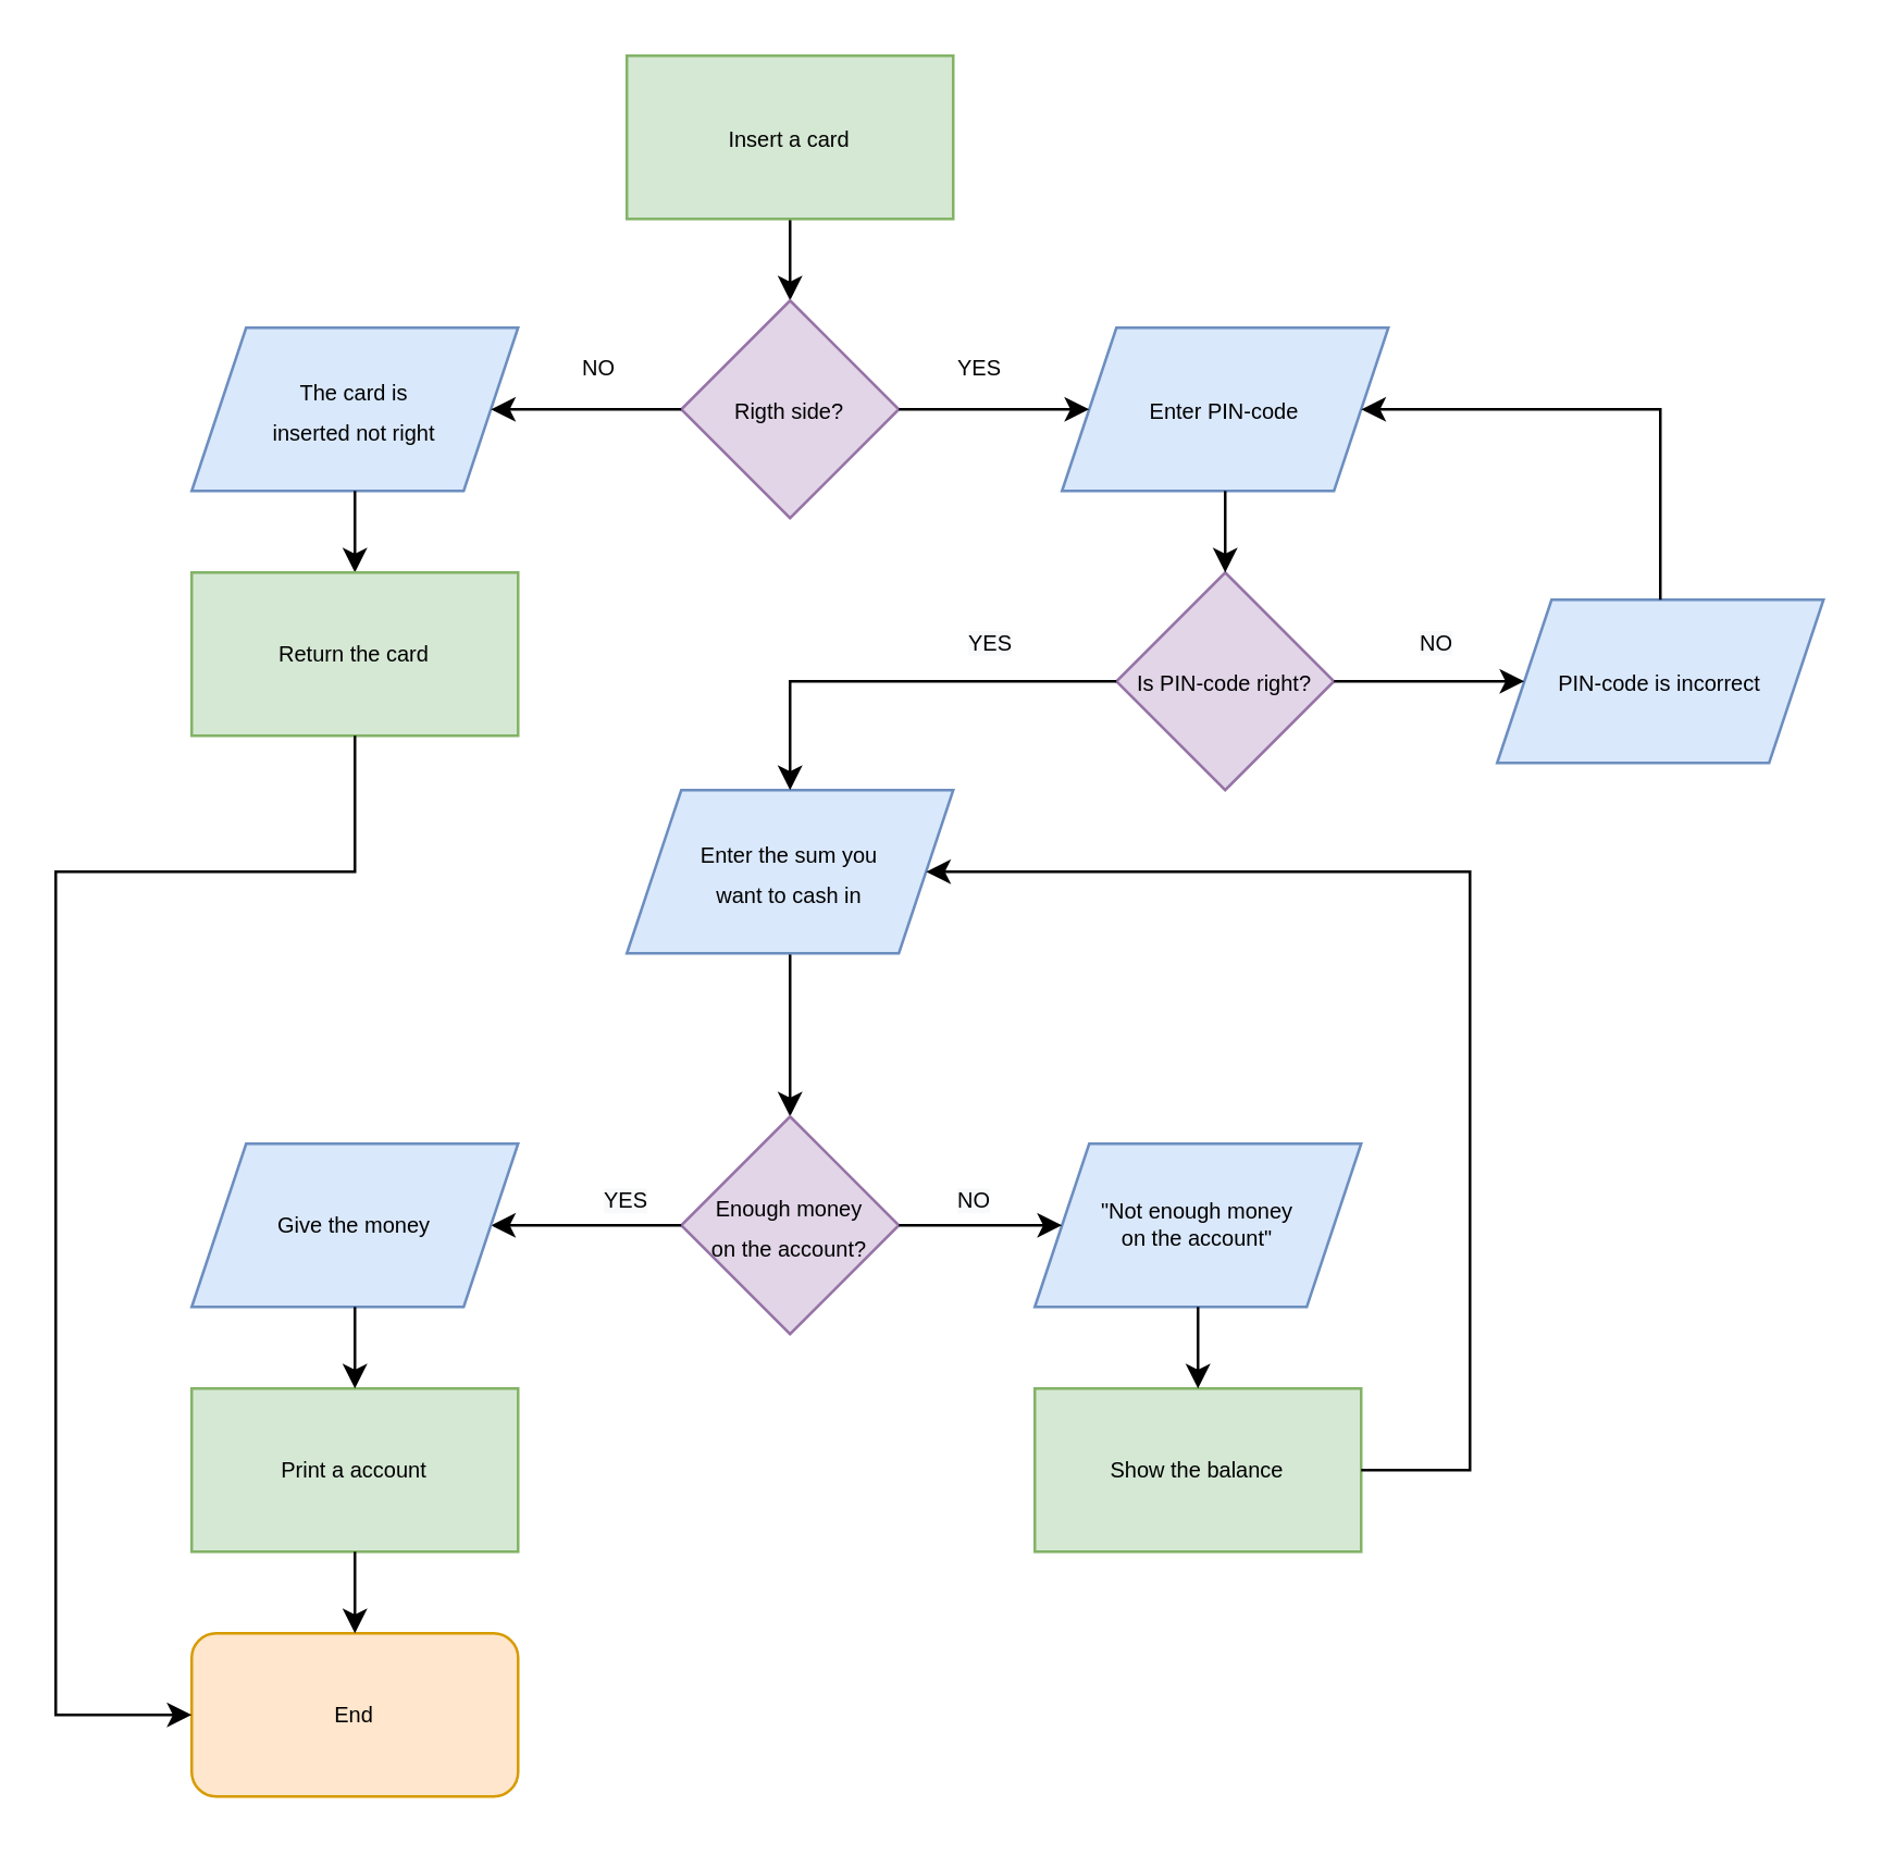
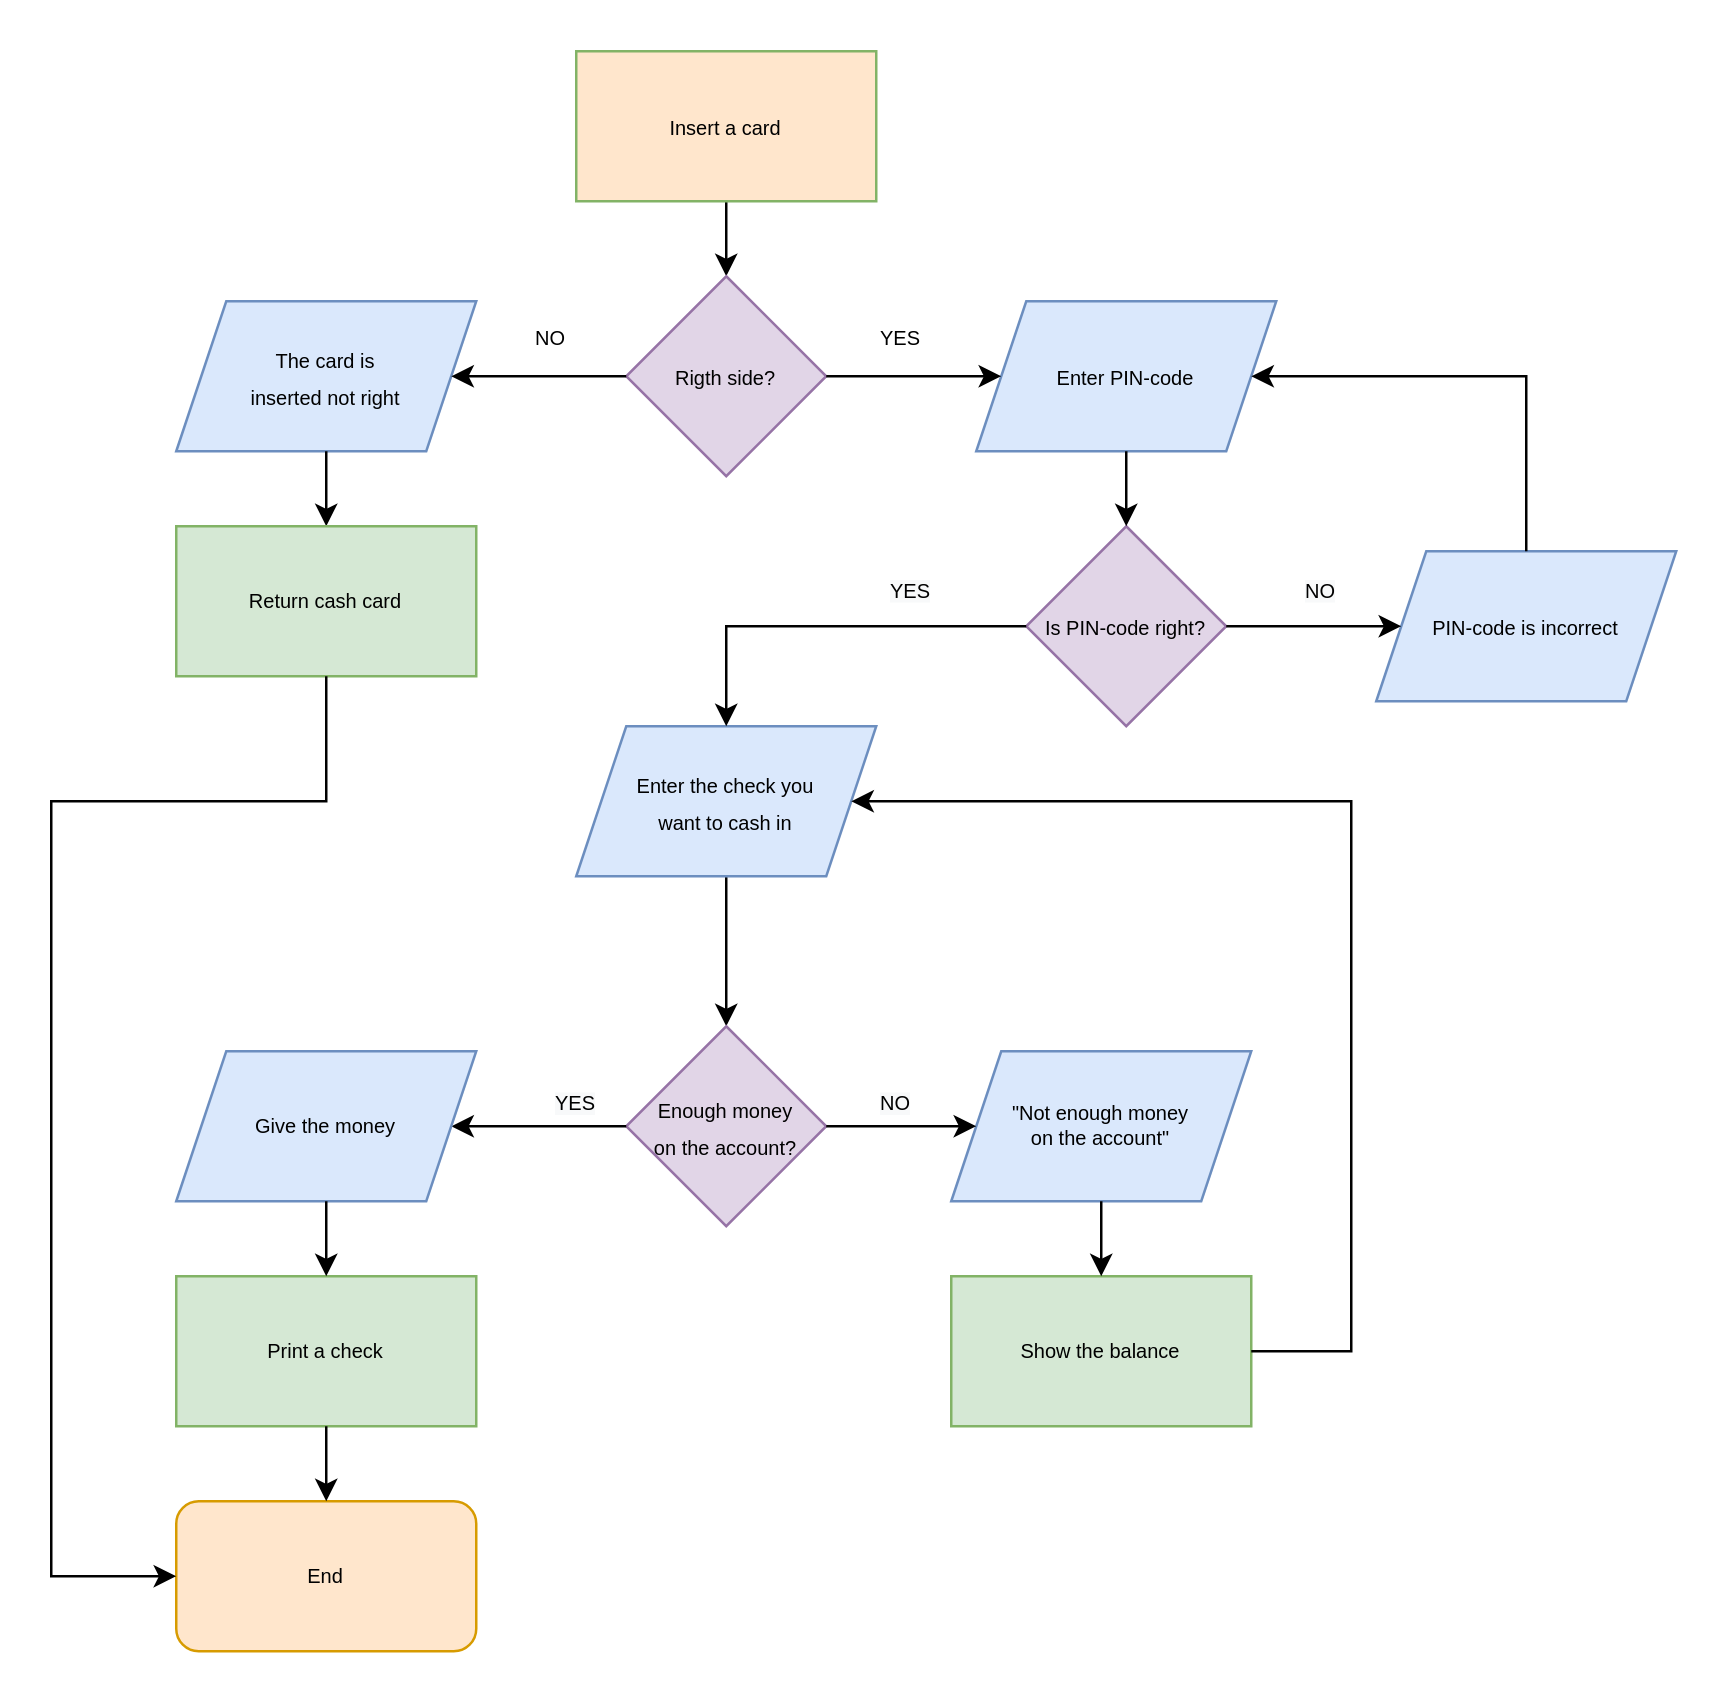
  <mxCell id="0" />
  <mxCell id="1" parent="0" />
  <mxCell id="2" style="edgeStyle=orthogonalEdgeStyle;rounded=0;orthogonalLoop=1;jettySize=auto;html=1;exitX=0.5;exitY=1;exitDx=0;exitDy=0;entryX=0.5;entryY=0;entryDx=0;entryDy=0;" edge="1" parent="1" source="3" target="4"><mxGeometry relative="1" as="geometry" /></mxCell>
- <mxCell id="3" value="&lt;font style=&quot;font-size: 8px&quot;&gt;Insert a card&lt;/font&gt;" style="rounded=0;whiteSpace=wrap;html=1;fillColor=#d5e8d4;strokeColor=#82b366;" vertex="1" parent="1"><mxGeometry x="230" y="20" width="120" height="60" as="geometry" /></mxCell>
+ <mxCell id="3" value="&lt;font style=&quot;font-size: 8px&quot;&gt;Insert a card&lt;/font&gt;" style="rounded=0;whiteSpace=wrap;html=1;fillColor=#ffe6cc;strokeColor=#82b366;" vertex="1" parent="1"><mxGeometry x="230" y="20" width="120" height="60" as="geometry" /></mxCell>
  <mxCell id="4" value="&lt;font style=&quot;font-size: 8px&quot;&gt;Rigth side?&lt;/font&gt;" style="rhombus;whiteSpace=wrap;html=1;fillColor=#e1d5e7;strokeColor=#9673a6;" vertex="1" parent="1"><mxGeometry x="250" y="110" width="80" height="80" as="geometry" /></mxCell>
  <mxCell id="5" value="&lt;font style=&quot;font-size: 8px&quot;&gt;The card is &lt;br&gt;inserted not right&lt;/font&gt;" style="shape=parallelogram;perimeter=parallelogramPerimeter;whiteSpace=wrap;html=1;fixedSize=1;fillColor=#dae8fc;strokeColor=#6c8ebf;" vertex="1" parent="1"><mxGeometry x="70" y="120" width="120" height="60" as="geometry" /></mxCell>
  <mxCell id="6" value="&lt;font style=&quot;font-size: 8px&quot;&gt;Enter PIN-code&lt;/font&gt;" style="shape=parallelogram;perimeter=parallelogramPerimeter;whiteSpace=wrap;html=1;fixedSize=1;fillColor=#dae8fc;strokeColor=#6c8ebf;" vertex="1" parent="1"><mxGeometry x="390" y="120" width="120" height="60" as="geometry" /></mxCell>
  <mxCell id="7" value="&lt;font style=&quot;font-size: 8px&quot;&gt;Is PIN-code right?&lt;/font&gt;" style="rhombus;whiteSpace=wrap;html=1;fillColor=#e1d5e7;strokeColor=#9673a6;" vertex="1" parent="1"><mxGeometry x="410" y="210" width="80" height="80" as="geometry" /></mxCell>
  <mxCell id="8" value="&lt;font style=&quot;font-size: 8px&quot;&gt;PIN-code is incorrect&lt;/font&gt;" style="shape=parallelogram;perimeter=parallelogramPerimeter;whiteSpace=wrap;html=1;fixedSize=1;fillColor=#dae8fc;strokeColor=#6c8ebf;" vertex="1" parent="1"><mxGeometry x="550" y="220" width="120" height="60" as="geometry" /></mxCell>
  <mxCell id="9" style="edgeStyle=orthogonalEdgeStyle;rounded=0;orthogonalLoop=1;jettySize=auto;html=1;exitX=0.5;exitY=1;exitDx=0;exitDy=0;entryX=0.5;entryY=0;entryDx=0;entryDy=0;" edge="1" parent="1" source="10" target="11"><mxGeometry relative="1" as="geometry" /></mxCell>
- <mxCell id="10" value="&lt;font style=&quot;font-size: 8px&quot;&gt;Enter the sum you &lt;br&gt;want to cash in&lt;/font&gt;" style="shape=parallelogram;perimeter=parallelogramPerimeter;whiteSpace=wrap;html=1;fixedSize=1;fillColor=#dae8fc;strokeColor=#6c8ebf;" vertex="1" parent="1"><mxGeometry x="230" y="290" width="120" height="60" as="geometry" /></mxCell>
+ <mxCell id="10" value="&lt;font style=&quot;font-size: 8px&quot;&gt;Enter the check you &lt;br&gt;want to cash in&lt;/font&gt;" style="shape=parallelogram;perimeter=parallelogramPerimeter;whiteSpace=wrap;html=1;fixedSize=1;fillColor=#dae8fc;strokeColor=#6c8ebf;" vertex="1" parent="1"><mxGeometry x="230" y="290" width="120" height="60" as="geometry" /></mxCell>
  <mxCell id="11" value="&lt;font style=&quot;font-size: 8px&quot;&gt;Enough money &lt;br&gt;on the account?&lt;/font&gt;" style="rhombus;whiteSpace=wrap;html=1;fillColor=#e1d5e7;strokeColor=#9673a6;" vertex="1" parent="1"><mxGeometry x="250" y="410" width="80" height="80" as="geometry" /></mxCell>
  <mxCell id="12" value="" style="endArrow=classic;html=1;rounded=0;entryX=1;entryY=0.5;entryDx=0;entryDy=0;exitX=0.5;exitY=0;exitDx=0;exitDy=0;" edge="1" parent="1" source="8" target="6"><mxGeometry width="50" height="50" relative="1" as="geometry"><mxPoint x="370" y="290" as="sourcePoint" /><mxPoint x="420" y="240" as="targetPoint" /><Array as="points"><mxPoint x="610" y="150" /></Array></mxGeometry></mxCell>
  <mxCell id="13" value="" style="endArrow=classic;html=1;rounded=0;entryX=0.5;entryY=0;entryDx=0;entryDy=0;exitX=0.5;exitY=1;exitDx=0;exitDy=0;" edge="1" parent="1" source="6" target="7"><mxGeometry width="50" height="50" relative="1" as="geometry"><mxPoint x="370" y="290" as="sourcePoint" /><mxPoint x="420" y="240" as="targetPoint" /></mxGeometry></mxCell>
  <mxCell id="14" value="" style="endArrow=classic;html=1;rounded=0;entryX=0;entryY=0.5;entryDx=0;entryDy=0;exitX=1;exitY=0.5;exitDx=0;exitDy=0;" edge="1" parent="1" source="7" target="8"><mxGeometry width="50" height="50" relative="1" as="geometry"><mxPoint x="370" y="290" as="sourcePoint" /><mxPoint x="420" y="240" as="targetPoint" /></mxGeometry></mxCell>
  <mxCell id="15" value="" style="endArrow=classic;html=1;rounded=0;entryX=0.5;entryY=0;entryDx=0;entryDy=0;exitX=0;exitY=0.5;exitDx=0;exitDy=0;" edge="1" parent="1" source="7" target="10"><mxGeometry width="50" height="50" relative="1" as="geometry"><mxPoint x="370" y="290" as="sourcePoint" /><mxPoint x="420" y="240" as="targetPoint" /><Array as="points"><mxPoint x="290" y="250" /></Array></mxGeometry></mxCell>
  <mxCell id="16" value="" style="endArrow=classic;html=1;rounded=0;exitX=1;exitY=0.5;exitDx=0;exitDy=0;" edge="1" parent="1" source="4"><mxGeometry width="50" height="50" relative="1" as="geometry"><mxPoint x="370" y="180" as="sourcePoint" /><mxPoint x="400" y="150" as="targetPoint" /></mxGeometry></mxCell>
  <mxCell id="17" value="" style="endArrow=classic;html=1;rounded=0;entryX=1;entryY=0.5;entryDx=0;entryDy=0;exitX=0;exitY=0.5;exitDx=0;exitDy=0;" edge="1" parent="1" source="4" target="5"><mxGeometry width="50" height="50" relative="1" as="geometry"><mxPoint x="370" y="180" as="sourcePoint" /><mxPoint x="420" y="130" as="targetPoint" /></mxGeometry></mxCell>
  <mxCell id="18" value="" style="endArrow=classic;html=1;rounded=0;exitX=0.5;exitY=1;exitDx=0;exitDy=0;entryX=0.5;entryY=0;entryDx=0;entryDy=0;" edge="1" parent="1" source="5" target="35"><mxGeometry width="50" height="50" relative="1" as="geometry"><mxPoint x="370" y="180" as="sourcePoint" /><mxPoint x="130" y="200" as="targetPoint" /></mxGeometry></mxCell>
  <mxCell id="19" value="YES" style="text;html=1;strokeColor=none;fillColor=none;align=center;verticalAlign=middle;whiteSpace=wrap;rounded=0;fontSize=8;" vertex="1" parent="1"><mxGeometry x="330" y="120" width="60" height="30" as="geometry" /></mxCell>
  <mxCell id="20" value="&lt;span style=&quot;color: rgb(0, 0, 0); font-family: helvetica; font-size: 8px; font-style: normal; font-weight: 400; letter-spacing: normal; text-align: center; text-indent: 0px; text-transform: none; word-spacing: 0px; background-color: rgb(248, 249, 250); display: inline; float: none;&quot;&gt;YES&lt;/span&gt;" style="text;whiteSpace=wrap;html=1;fontSize=8;" vertex="1" parent="1"><mxGeometry x="354" y="225" width="40" height="30" as="geometry" /></mxCell>
  <mxCell id="21" value="NO" style="text;html=1;strokeColor=none;fillColor=none;align=center;verticalAlign=middle;whiteSpace=wrap;rounded=0;fontSize=8;" vertex="1" parent="1"><mxGeometry x="190" y="120" width="60" height="30" as="geometry" /></mxCell>
  <mxCell id="22" value="&lt;span style=&quot;color: rgb(0, 0, 0); font-family: helvetica; font-size: 8px; font-style: normal; font-weight: 400; letter-spacing: normal; text-align: center; text-indent: 0px; text-transform: none; word-spacing: 0px; background-color: rgb(248, 249, 250); display: inline; float: none;&quot;&gt;NO&lt;/span&gt;" style="text;whiteSpace=wrap;html=1;fontSize=8;" vertex="1" parent="1"><mxGeometry x="520" y="225" width="40" height="30" as="geometry" /></mxCell>
  <mxCell id="23" value="&quot;Not enough money &lt;br&gt;on the account&quot;" style="shape=parallelogram;perimeter=parallelogramPerimeter;whiteSpace=wrap;html=1;fixedSize=1;fontSize=8;fillColor=#dae8fc;strokeColor=#6c8ebf;" vertex="1" parent="1"><mxGeometry x="380" y="420" width="120" height="60" as="geometry" /></mxCell>
  <mxCell id="24" value="Show the balance" style="rounded=0;whiteSpace=wrap;html=1;fontSize=8;fillColor=#d5e8d4;strokeColor=#82b366;" vertex="1" parent="1"><mxGeometry x="380" y="510" width="120" height="60" as="geometry" /></mxCell>
  <mxCell id="25" value="" style="endArrow=classic;html=1;rounded=0;fontSize=8;exitX=1;exitY=0.5;exitDx=0;exitDy=0;entryX=0;entryY=0.5;entryDx=0;entryDy=0;" edge="1" parent="1" source="11" target="23"><mxGeometry width="50" height="50" relative="1" as="geometry"><mxPoint x="370" y="390" as="sourcePoint" /><mxPoint x="420" y="340" as="targetPoint" /></mxGeometry></mxCell>
  <mxCell id="26" value="" style="endArrow=classic;html=1;rounded=0;fontSize=8;entryX=1;entryY=0.5;entryDx=0;entryDy=0;exitX=1;exitY=0.5;exitDx=0;exitDy=0;" edge="1" parent="1" source="24" target="10"><mxGeometry width="50" height="50" relative="1" as="geometry"><mxPoint x="610" y="490" as="sourcePoint" /><mxPoint x="420" y="310" as="targetPoint" /><Array as="points"><mxPoint x="540" y="540" /><mxPoint x="540" y="320" /></Array></mxGeometry></mxCell>
  <mxCell id="27" value="" style="endArrow=classic;html=1;rounded=0;fontSize=8;entryX=1;entryY=0.5;entryDx=0;entryDy=0;exitX=0;exitY=0.5;exitDx=0;exitDy=0;" edge="1" parent="1" source="11"><mxGeometry width="50" height="50" relative="1" as="geometry"><mxPoint x="370" y="390" as="sourcePoint" /><mxPoint x="180" y="450" as="targetPoint" /></mxGeometry></mxCell>
- <mxCell id="28" value="Print a account" style="rounded=0;whiteSpace=wrap;html=1;fontSize=8;fillColor=#d5e8d4;strokeColor=#82b366;" vertex="1" parent="1"><mxGeometry x="70" y="510" width="120" height="60" as="geometry" /></mxCell>
+ <mxCell id="28" value="Print a check" style="rounded=0;whiteSpace=wrap;html=1;fontSize=8;fillColor=#d5e8d4;strokeColor=#82b366;" vertex="1" parent="1"><mxGeometry x="70" y="510" width="120" height="60" as="geometry" /></mxCell>
  <mxCell id="29" value="Give the money" style="shape=parallelogram;perimeter=parallelogramPerimeter;whiteSpace=wrap;html=1;fixedSize=1;fontSize=8;fillColor=#dae8fc;strokeColor=#6c8ebf;" vertex="1" parent="1"><mxGeometry x="70" y="420" width="120" height="60" as="geometry" /></mxCell>
  <mxCell id="30" value="End" style="rounded=1;whiteSpace=wrap;html=1;fontSize=8;fillColor=#ffe6cc;strokeColor=#d79b00;" vertex="1" parent="1"><mxGeometry x="70" y="600" width="120" height="60" as="geometry" /></mxCell>
  <mxCell id="31" value="" style="endArrow=classic;html=1;rounded=0;fontSize=8;entryX=0.5;entryY=0;entryDx=0;entryDy=0;exitX=0.5;exitY=1;exitDx=0;exitDy=0;" edge="1" parent="1" source="29" target="28"><mxGeometry width="50" height="50" relative="1" as="geometry"><mxPoint x="370" y="390" as="sourcePoint" /><mxPoint x="420" y="340" as="targetPoint" /></mxGeometry></mxCell>
  <mxCell id="32" value="" style="endArrow=classic;html=1;rounded=0;fontSize=8;entryX=0.5;entryY=0;entryDx=0;entryDy=0;exitX=0.5;exitY=1;exitDx=0;exitDy=0;" edge="1" parent="1" source="28" target="30"><mxGeometry width="50" height="50" relative="1" as="geometry"><mxPoint x="370" y="390" as="sourcePoint" /><mxPoint x="420" y="340" as="targetPoint" /></mxGeometry></mxCell>
  <mxCell id="33" value="&lt;span style=&quot;color: rgb(0, 0, 0); font-family: helvetica; font-size: 8px; font-style: normal; font-weight: 400; letter-spacing: normal; text-align: center; text-indent: 0px; text-transform: none; word-spacing: 0px; background-color: rgb(248, 249, 250); display: inline; float: none;&quot;&gt;YES&lt;/span&gt;" style="text;whiteSpace=wrap;html=1;fontSize=8;" vertex="1" parent="1"><mxGeometry x="220" y="430" width="40" height="30" as="geometry" /></mxCell>
  <mxCell id="34" value="&lt;span style=&quot;color: rgb(0, 0, 0); font-family: helvetica; font-size: 8px; font-style: normal; font-weight: 400; letter-spacing: normal; text-align: center; text-indent: 0px; text-transform: none; word-spacing: 0px; background-color: rgb(248, 249, 250); display: inline; float: none;&quot;&gt;NO&lt;/span&gt;" style="text;whiteSpace=wrap;html=1;fontSize=8;" vertex="1" parent="1"><mxGeometry x="350" y="430" width="40" height="30" as="geometry" /></mxCell>
- <mxCell id="35" value="Return the card" style="rounded=0;whiteSpace=wrap;html=1;fontSize=8;fillColor=#d5e8d4;strokeColor=#82b366;" vertex="1" parent="1"><mxGeometry x="70" y="210" width="120" height="60" as="geometry" /></mxCell>
+ <mxCell id="35" value="Return cash card" style="rounded=0;whiteSpace=wrap;html=1;fontSize=8;fillColor=#d5e8d4;strokeColor=#82b366;" vertex="1" parent="1"><mxGeometry x="70" y="210" width="120" height="60" as="geometry" /></mxCell>
  <mxCell id="36" value="" style="endArrow=classic;html=1;rounded=0;fontSize=8;entryX=0;entryY=0.5;entryDx=0;entryDy=0;exitX=0.5;exitY=1;exitDx=0;exitDy=0;" edge="1" parent="1" source="35" target="30"><mxGeometry width="50" height="50" relative="1" as="geometry"><mxPoint x="330" y="350" as="sourcePoint" /><mxPoint x="130" y="300" as="targetPoint" /><Array as="points"><mxPoint x="130" y="320" /><mxPoint x="20" y="320" /><mxPoint x="20" y="630" /></Array></mxGeometry></mxCell>
  <mxCell id="37" value="" style="endArrow=classic;html=1;rounded=0;fontSize=8;entryX=0.5;entryY=0;entryDx=0;entryDy=0;exitX=0.5;exitY=1;exitDx=0;exitDy=0;" edge="1" parent="1" source="23" target="24"><mxGeometry width="50" height="50" relative="1" as="geometry"><mxPoint x="330" y="480" as="sourcePoint" /><mxPoint x="380" y="430" as="targetPoint" /></mxGeometry></mxCell>
